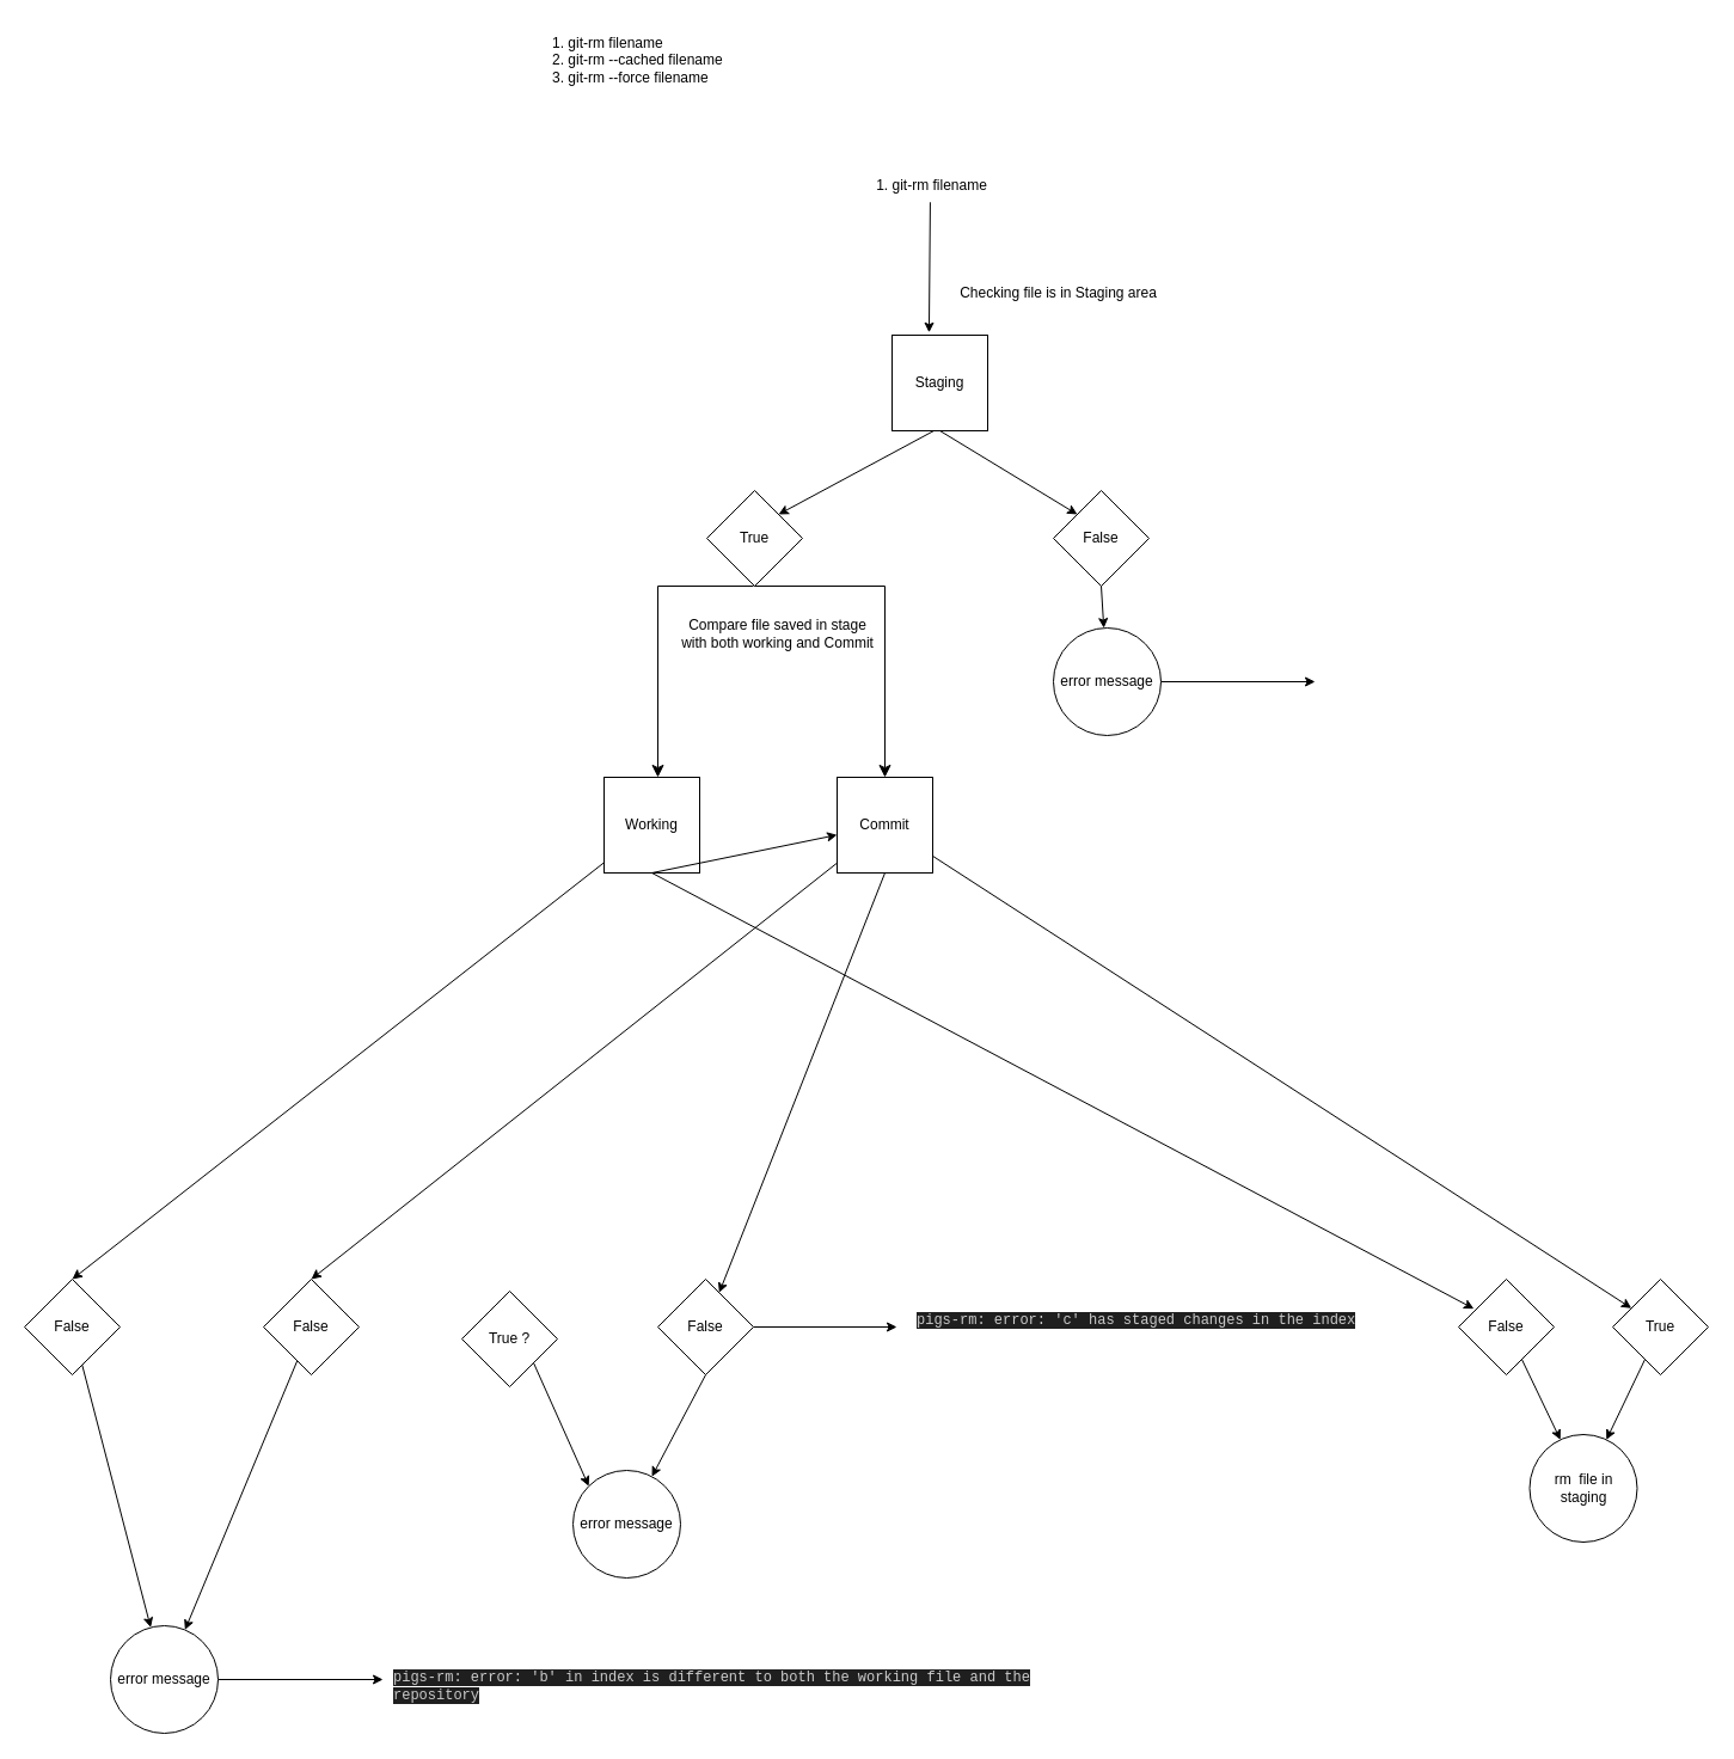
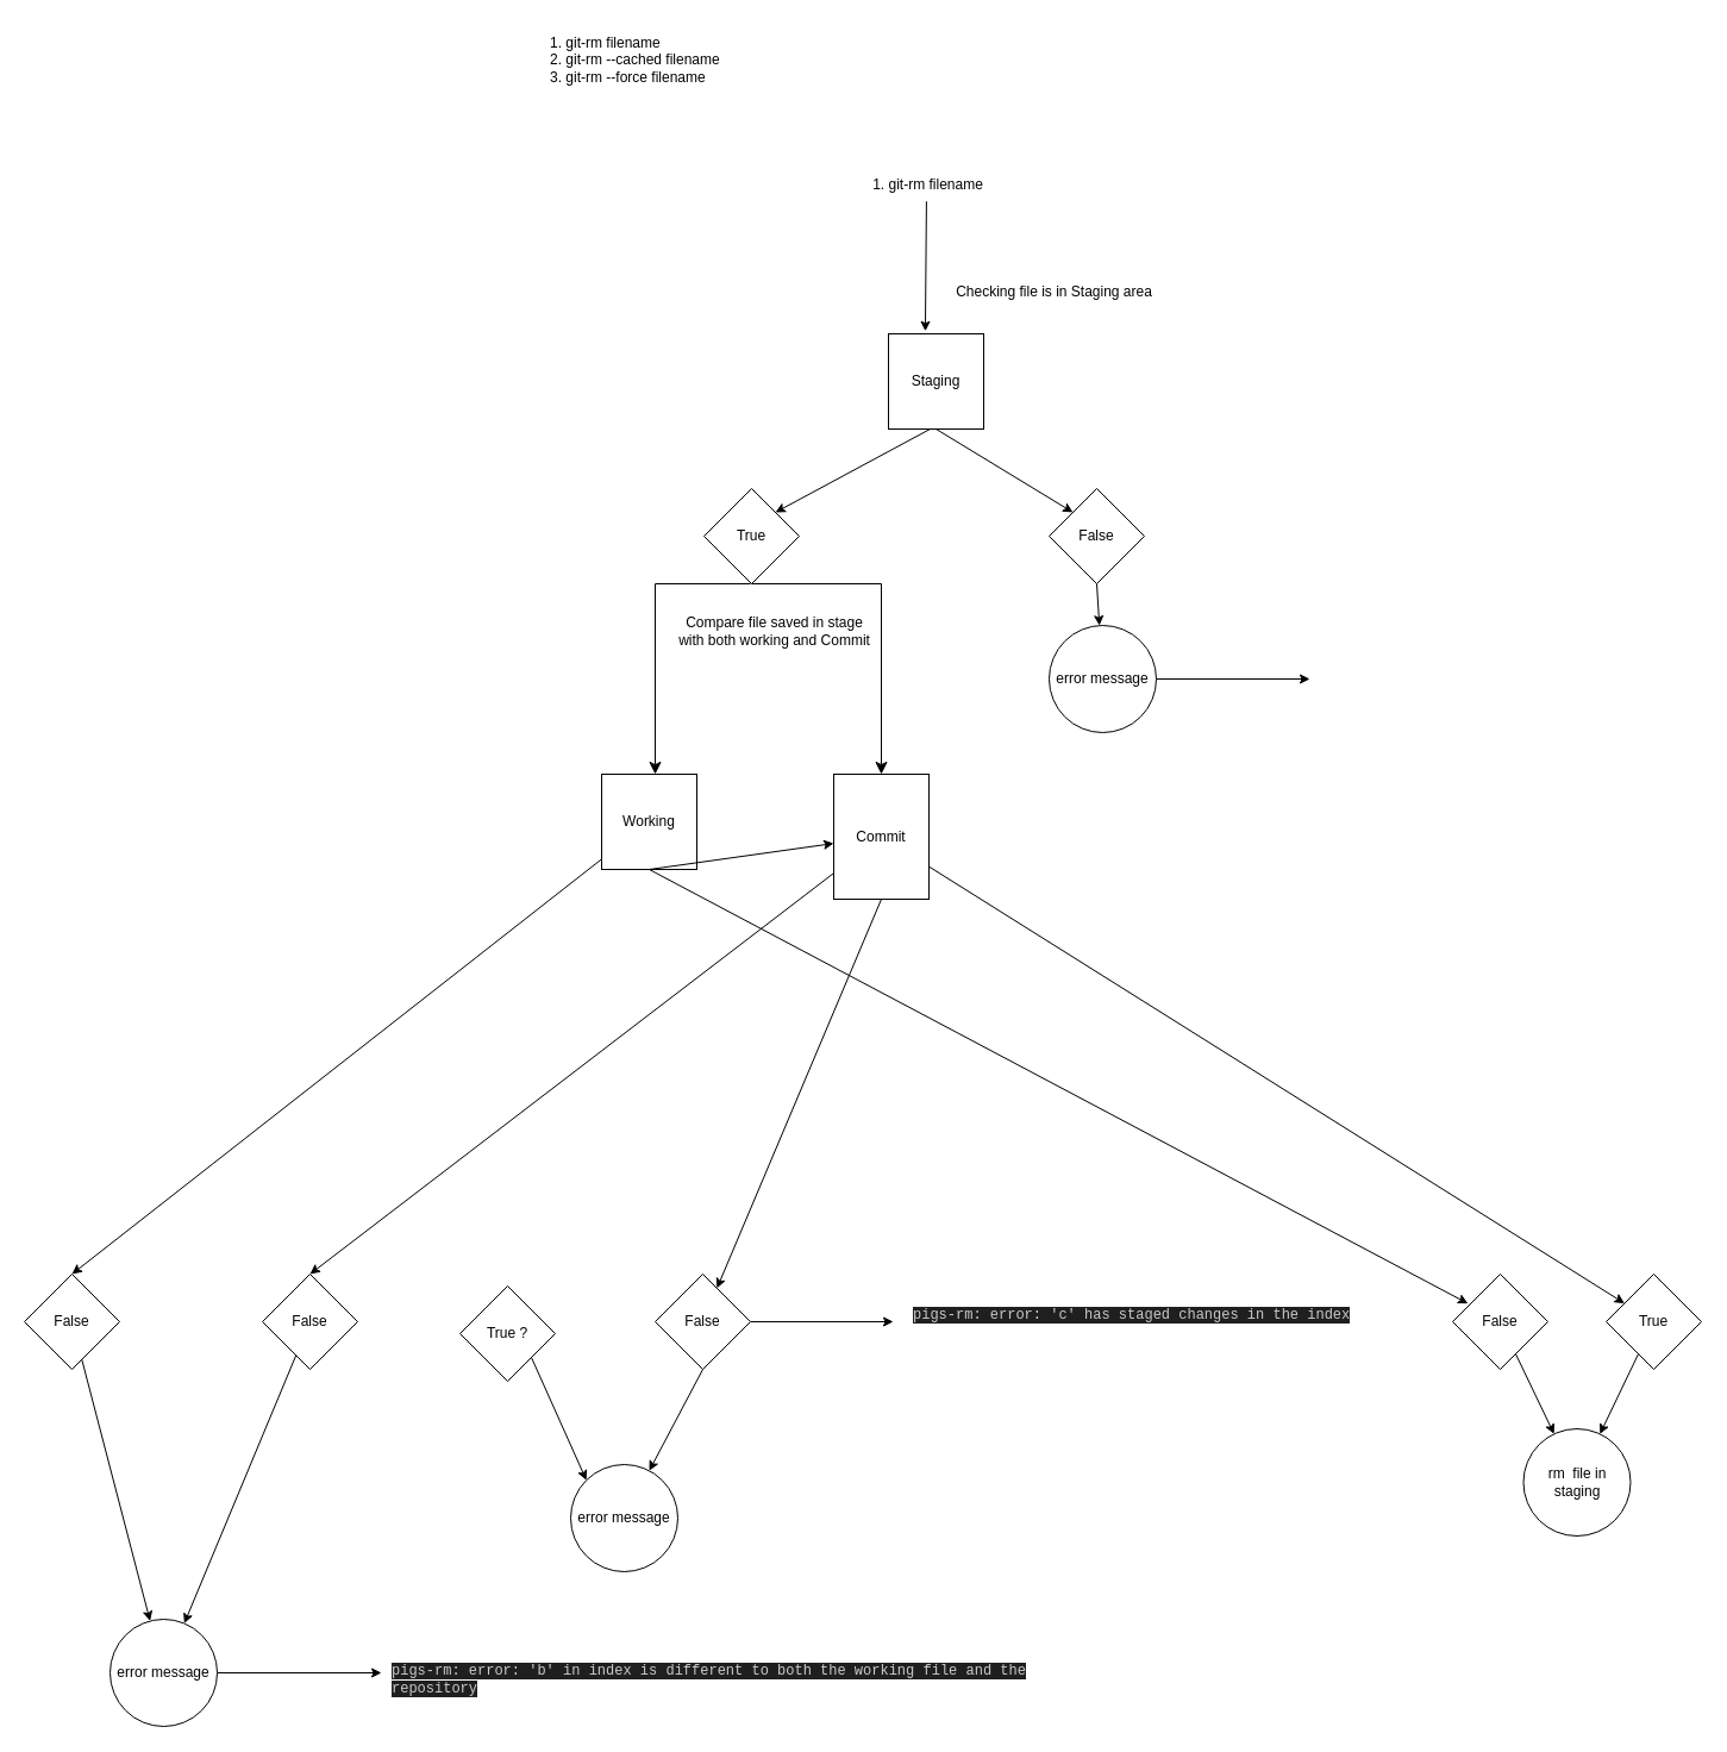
  <mxCell id="0" />
  <mxCell id="1" parent="0" />
  <mxCell id="2" value="1. git-rm filename&lt;br&gt;2. git-rm --cached filename&lt;br&gt;3. git-rm --force filename" style="text;html=1;align=left;verticalAlign=middle;resizable=0;points=[];autosize=1;strokeColor=none;fillColor=none;" parent="1" vertex="1"><mxGeometry x="460" y="20" width="170" height="60" as="geometry" /></mxCell>
  <mxCell id="3" style="edgeStyle=none;html=1;entryX=1;entryY=0;entryDx=0;entryDy=0;" parent="1" target="11" edge="1"><mxGeometry relative="1" as="geometry"><mxPoint x="731" y="420" as="targetPoint" /><mxPoint x="781" y="360" as="sourcePoint" /></mxGeometry></mxCell>
  <mxCell id="4" style="edgeStyle=none;html=1;entryX=0.387;entryY=-0.028;entryDx=0;entryDy=0;entryPerimeter=0;exitX=0.491;exitY=0.959;exitDx=0;exitDy=0;exitPerimeter=0;" parent="1" source="5" target="6" edge="1"><mxGeometry relative="1" as="geometry" /></mxCell>
  <mxCell id="5" value="&lt;span style=&quot;text-align: left;&quot;&gt;1. git-rm filename&lt;/span&gt;" style="text;html=1;align=center;verticalAlign=middle;resizable=0;points=[];autosize=1;strokeColor=none;fillColor=none;" parent="1" vertex="1"><mxGeometry x="719" y="140" width="120" height="30" as="geometry" /></mxCell>
  <mxCell id="6" value="Staging" style="whiteSpace=wrap;html=1;aspect=fixed;" parent="1" vertex="1"><mxGeometry x="746" y="280" width="80" height="80" as="geometry" /></mxCell>
  <mxCell id="7" style="edgeStyle=none;html=1;entryX=0.5;entryY=0;entryDx=0;entryDy=0;" parent="1" source="8" target="22" edge="1"><mxGeometry relative="1" as="geometry"><mxPoint x="540" y="830" as="targetPoint" /></mxGeometry></mxCell>
  <mxCell id="8" value="Working" style="whiteSpace=wrap;html=1;aspect=fixed;" parent="1" vertex="1"><mxGeometry x="505" y="650" width="80" height="80" as="geometry" /></mxCell>
  <mxCell id="9" style="edgeStyle=none;html=1;entryX=0.5;entryY=0;entryDx=0;entryDy=0;" parent="1" source="10" target="24" edge="1"><mxGeometry relative="1" as="geometry"><mxPoint x="740" y="830" as="targetPoint" /></mxGeometry></mxCell>
- <mxCell id="10" value="Commit" style="whiteSpace=wrap;html=1;aspect=fixed;" parent="1" vertex="1"><mxGeometry x="700" y="650" width="80" height="80" as="geometry" /></mxCell>
+ <mxCell id="10" value="Commit" style="whiteSpace=wrap;html=1;aspect=fixed;" parent="1" vertex="1"><mxGeometry x="700" y="650" width="80" height="105" as="geometry" /></mxCell>
  <mxCell id="11" value="True" style="rhombus;whiteSpace=wrap;html=1;" parent="1" vertex="1"><mxGeometry x="591" y="410" width="80" height="80" as="geometry" /></mxCell>
  <mxCell id="12" value="False" style="rhombus;whiteSpace=wrap;html=1;" parent="1" vertex="1"><mxGeometry x="881" y="410" width="80" height="80" as="geometry" /></mxCell>
  <mxCell id="13" style="edgeStyle=none;html=1;entryX=0;entryY=0;entryDx=0;entryDy=0;exitX=0.5;exitY=1;exitDx=0;exitDy=0;" parent="1" source="6" target="12" edge="1"><mxGeometry relative="1" as="geometry"><mxPoint x="736" y="440" as="targetPoint" /><mxPoint x="791" y="370" as="sourcePoint" /></mxGeometry></mxCell>
  <mxCell id="14" style="edgeStyle=none;html=1;" parent="1" source="15" edge="1"><mxGeometry relative="1" as="geometry"><mxPoint x="1100" y="570" as="targetPoint" /></mxGeometry></mxCell>
  <mxCell id="15" value="error message" style="ellipse;whiteSpace=wrap;html=1;aspect=fixed;" parent="1" vertex="1"><mxGeometry x="881" y="525" width="90" height="90" as="geometry" /></mxCell>
  <mxCell id="16" style="edgeStyle=none;html=1;exitX=0.5;exitY=1;exitDx=0;exitDy=0;" parent="1" source="12" target="15" edge="1"><mxGeometry relative="1" as="geometry"><mxPoint x="716" y="540" as="targetPoint" /><mxPoint x="716" y="500" as="sourcePoint" /></mxGeometry></mxCell>
  <mxCell id="17" value="Checking file is in Staging area" style="text;html=1;align=center;verticalAlign=middle;resizable=0;points=[];autosize=1;strokeColor=none;fillColor=none;" parent="1" vertex="1"><mxGeometry x="790" y="230" width="190" height="30" as="geometry" /></mxCell>
  <mxCell id="18" value="" style="edgeStyle=elbowEdgeStyle;elbow=horizontal;endArrow=classic;html=1;curved=0;rounded=0;endSize=8;startSize=8;exitX=0.5;exitY=1;exitDx=0;exitDy=0;" parent="1" source="11" target="10" edge="1"><mxGeometry width="50" height="50" relative="1" as="geometry"><mxPoint x="630" y="690" as="sourcePoint" /><mxPoint x="880" y="780" as="targetPoint" /><Array as="points"><mxPoint x="740" y="510" /></Array></mxGeometry></mxCell>
  <mxCell id="19" value="" style="edgeStyle=elbowEdgeStyle;elbow=horizontal;endArrow=classic;html=1;curved=0;rounded=0;endSize=8;startSize=8;" parent="1" edge="1"><mxGeometry width="50" height="50" relative="1" as="geometry"><mxPoint x="630" y="490" as="sourcePoint" /><mxPoint x="550" y="650" as="targetPoint" /><Array as="points"><mxPoint x="550" y="570" /></Array></mxGeometry></mxCell>
  <mxCell id="20" value="Compare file saved in stage &lt;br&gt;with both working and Commit" style="text;html=1;align=center;verticalAlign=middle;resizable=0;points=[];autosize=1;strokeColor=none;fillColor=none;" parent="1" vertex="1"><mxGeometry x="560" y="510" width="180" height="40" as="geometry" /></mxCell>
  <mxCell id="21" style="edgeStyle=none;html=1;" parent="1" source="22" target="26" edge="1"><mxGeometry relative="1" as="geometry" /></mxCell>
  <mxCell id="22" value="False" style="rhombus;whiteSpace=wrap;html=1;" parent="1" vertex="1"><mxGeometry x="20" y="1070" width="80" height="80" as="geometry" /></mxCell>
  <mxCell id="23" style="edgeStyle=none;html=1;" parent="1" source="24" target="26" edge="1"><mxGeometry relative="1" as="geometry" /></mxCell>
  <mxCell id="24" value="False" style="rhombus;whiteSpace=wrap;html=1;" parent="1" vertex="1"><mxGeometry x="220" y="1070" width="80" height="80" as="geometry" /></mxCell>
  <mxCell id="25" style="edgeStyle=none;html=1;" parent="1" source="26" edge="1"><mxGeometry relative="1" as="geometry"><mxPoint x="320" y="1405" as="targetPoint" /></mxGeometry></mxCell>
  <mxCell id="26" value="error message" style="ellipse;whiteSpace=wrap;html=1;aspect=fixed;" parent="1" vertex="1"><mxGeometry x="92" y="1360" width="90" height="90" as="geometry" /></mxCell>
  <mxCell id="27" value="&lt;span style=&quot;color: rgb(204, 204, 204); font-family: Menlo, Monaco, &amp;quot;Courier New&amp;quot;, monospace; background-color: rgb(31, 31, 31);&quot;&gt;pigs-rm: error: 'b' in index is different to both the working file and the repository&lt;/span&gt;" style="text;whiteSpace=wrap;html=1;" parent="1" vertex="1"><mxGeometry x="327" y="1389" width="560" height="50" as="geometry" /></mxCell>
  <mxCell id="28" value="True ?" style="rhombus;whiteSpace=wrap;html=1;" parent="1" vertex="1"><mxGeometry x="386" y="1080" width="80" height="80" as="geometry" /></mxCell>
  <mxCell id="29" style="edgeStyle=none;html=1;entryX=0;entryY=0.25;entryDx=0;entryDy=0;" parent="1" source="30" edge="1"><mxGeometry relative="1" as="geometry"><mxPoint x="750" y="1110" as="targetPoint" /></mxGeometry></mxCell>
  <mxCell id="30" value="False" style="rhombus;whiteSpace=wrap;html=1;" parent="1" vertex="1"><mxGeometry x="550" y="1070" width="80" height="80" as="geometry" /></mxCell>
  <mxCell id="31" value="" style="endArrow=classic;html=1;exitX=0.5;exitY=1;exitDx=0;exitDy=0;" parent="1" source="8" target="10" edge="1"><mxGeometry width="50" height="50" relative="1" as="geometry"><mxPoint x="900" y="700" as="sourcePoint" /><mxPoint x="950" y="650" as="targetPoint" /></mxGeometry></mxCell>
  <mxCell id="32" value="" style="endArrow=classic;html=1;exitX=0.5;exitY=1;exitDx=0;exitDy=0;" parent="1" source="10" target="30" edge="1"><mxGeometry width="50" height="50" relative="1" as="geometry"><mxPoint x="555" y="740" as="sourcePoint" /><mxPoint x="796" y="860" as="targetPoint" /></mxGeometry></mxCell>
  <mxCell id="33" value="error message" style="ellipse;whiteSpace=wrap;html=1;aspect=fixed;" parent="1" vertex="1"><mxGeometry x="479" y="1230" width="90" height="90" as="geometry" /></mxCell>
  <mxCell id="34" style="edgeStyle=none;html=1;entryX=0;entryY=0;entryDx=0;entryDy=0;exitX=1;exitY=1;exitDx=0;exitDy=0;" parent="1" source="28" target="33" edge="1"><mxGeometry relative="1" as="geometry"><mxPoint x="258.23" y="1148.23" as="sourcePoint" /><mxPoint x="164.318" y="1373.466" as="targetPoint" /></mxGeometry></mxCell>
  <mxCell id="35" style="edgeStyle=none;html=1;exitX=0.5;exitY=1;exitDx=0;exitDy=0;" parent="1" source="30" target="33" edge="1"><mxGeometry relative="1" as="geometry"><mxPoint x="456" y="1150" as="sourcePoint" /><mxPoint x="503.18" y="1253.18" as="targetPoint" /></mxGeometry></mxCell>
  <mxCell id="36" value="&lt;meta charset=&quot;utf-8&quot;&gt;&lt;span style=&quot;color: rgb(204, 204, 204); font-family: Menlo, Monaco, &amp;quot;Courier New&amp;quot;, monospace; font-size: 12px; font-style: normal; font-variant-ligatures: normal; font-variant-caps: normal; font-weight: 400; letter-spacing: normal; orphans: 2; text-align: center; text-indent: 0px; text-transform: none; widows: 2; word-spacing: 0px; -webkit-text-stroke-width: 0px; background-color: rgb(31, 31, 31); text-decoration-thickness: initial; text-decoration-style: initial; text-decoration-color: initial; float: none; display: inline !important;&quot;&gt;pigs-rm: error: 'c' has staged changes in the index&lt;/span&gt;" style="text;whiteSpace=wrap;html=1;" parent="1" vertex="1"><mxGeometry x="765" y="1090" width="400" height="40" as="geometry" /></mxCell>
  <mxCell id="37" style="edgeStyle=none;html=1;" parent="1" source="38" target="43" edge="1"><mxGeometry relative="1" as="geometry" /></mxCell>
  <mxCell id="38" value="False" style="rhombus;whiteSpace=wrap;html=1;" parent="1" vertex="1"><mxGeometry x="1220" y="1070" width="80" height="80" as="geometry" /></mxCell>
  <mxCell id="39" style="edgeStyle=none;html=1;" parent="1" source="40" target="43" edge="1"><mxGeometry relative="1" as="geometry" /></mxCell>
  <mxCell id="40" value="True" style="rhombus;whiteSpace=wrap;html=1;" parent="1" vertex="1"><mxGeometry x="1349" y="1070" width="80" height="80" as="geometry" /></mxCell>
  <mxCell id="41" value="" style="endArrow=classic;html=1;exitX=0.5;exitY=1;exitDx=0;exitDy=0;entryX=0.161;entryY=0.309;entryDx=0;entryDy=0;entryPerimeter=0;" parent="1" source="8" target="38" edge="1"><mxGeometry width="50" height="50" relative="1" as="geometry"><mxPoint x="530" y="1070" as="sourcePoint" /><mxPoint x="780" y="870" as="targetPoint" /></mxGeometry></mxCell>
  <mxCell id="42" value="" style="endArrow=classic;html=1;" parent="1" source="10" target="40" edge="1"><mxGeometry width="50" height="50" relative="1" as="geometry"><mxPoint x="555" y="740" as="sourcePoint" /><mxPoint x="790" y="880" as="targetPoint" /></mxGeometry></mxCell>
  <mxCell id="43" value="rm&amp;nbsp; file in staging" style="ellipse;whiteSpace=wrap;html=1;aspect=fixed;" parent="1" vertex="1"><mxGeometry x="1279.5" y="1200" width="90" height="90" as="geometry" /></mxCell>
